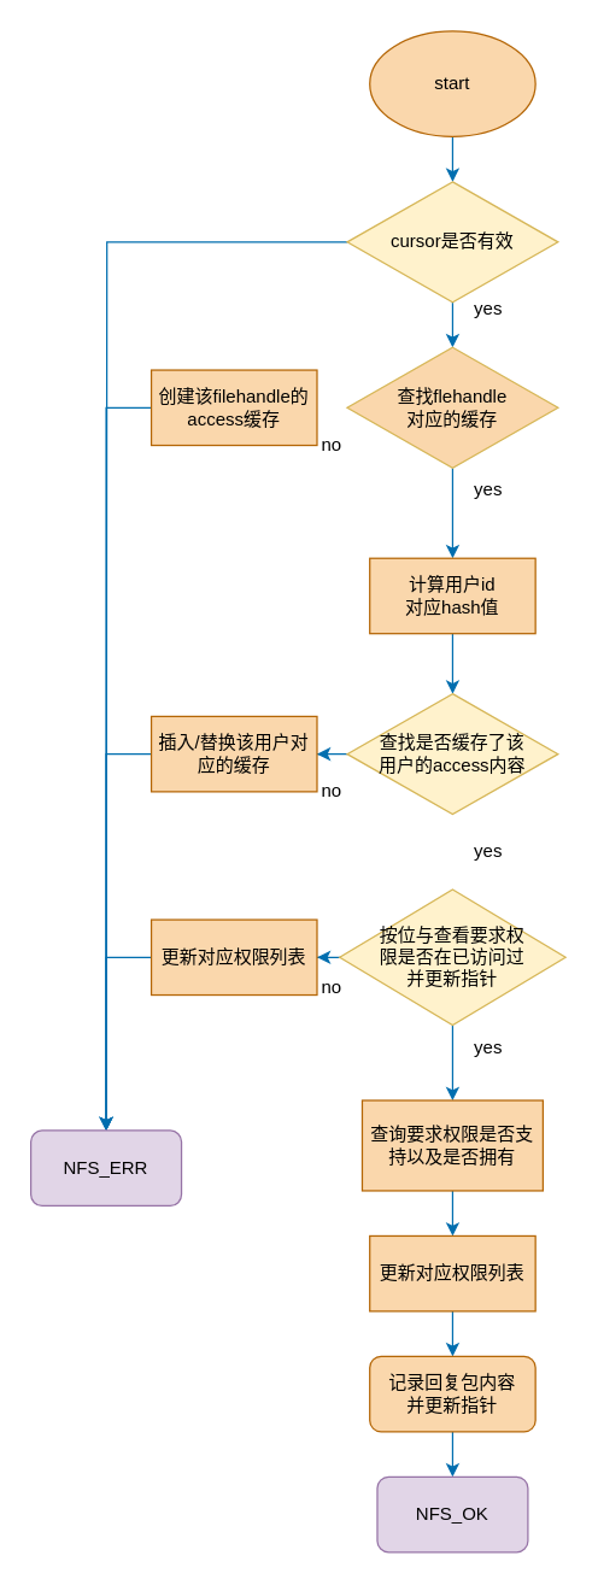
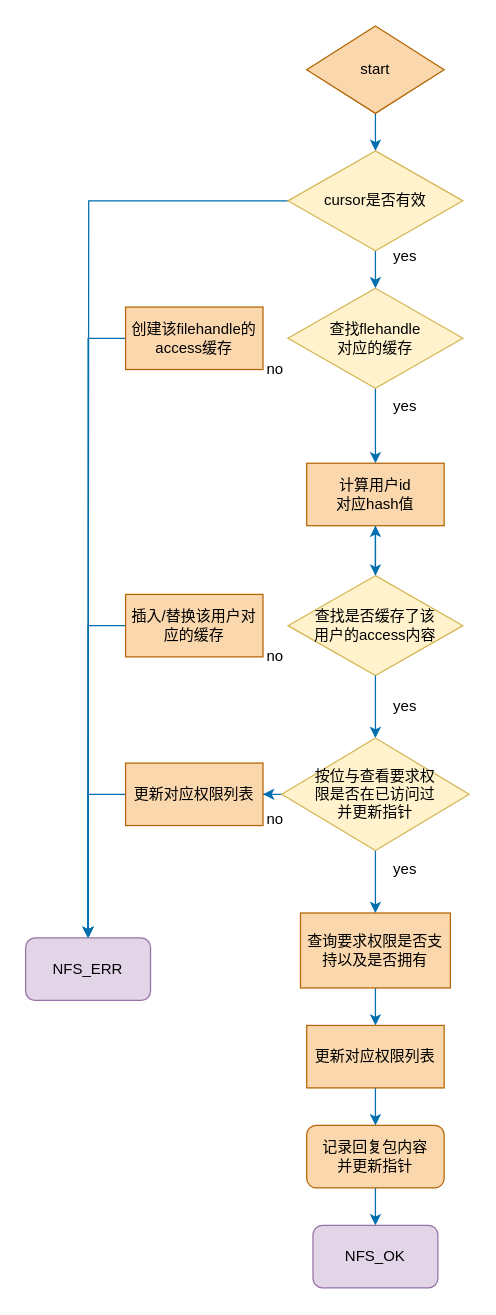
  <mxCell id="0" />
  <mxCell id="1" parent="0" />
  <mxCell id="2" value="Yes" style="rounded=0;html=1;jettySize=auto;orthogonalLoop=1;fontSize=11;endArrow=block;endFill=0;endSize=8;strokeWidth=1;shadow=0;labelBackgroundColor=none;edgeStyle=orthogonalEdgeStyle;" parent="1" edge="1"><mxGeometry y="20" relative="1" as="geometry"><mxPoint as="offset" /><mxPoint x="130" y="180" as="sourcePoint" /></mxGeometry></mxCell>
  <mxCell id="3" value="No" style="edgeStyle=orthogonalEdgeStyle;rounded=0;html=1;jettySize=auto;orthogonalLoop=1;fontSize=11;endArrow=block;endFill=0;endSize=8;strokeWidth=1;shadow=0;labelBackgroundColor=none;" parent="1" edge="1"><mxGeometry y="10" relative="1" as="geometry"><mxPoint as="offset" /><mxPoint x="180" y="140" as="sourcePoint" /></mxGeometry></mxCell>
  <mxCell id="4" value="No" style="rounded=0;html=1;jettySize=auto;orthogonalLoop=1;fontSize=11;endArrow=block;endFill=0;endSize=8;strokeWidth=1;shadow=0;labelBackgroundColor=none;edgeStyle=orthogonalEdgeStyle;" parent="1" edge="1"><mxGeometry x="0.333" y="20" relative="1" as="geometry"><mxPoint as="offset" /><mxPoint x="130" y="300" as="sourcePoint" /></mxGeometry></mxCell>
  <mxCell id="5" value="Yes" style="edgeStyle=orthogonalEdgeStyle;rounded=0;html=1;jettySize=auto;orthogonalLoop=1;fontSize=11;endArrow=block;endFill=0;endSize=8;strokeWidth=1;shadow=0;labelBackgroundColor=none;" parent="1" edge="1"><mxGeometry y="10" relative="1" as="geometry"><mxPoint as="offset" /><mxPoint x="180" y="260" as="sourcePoint" /></mxGeometry></mxCell>
  <mxCell id="6" style="edgeStyle=orthogonalEdgeStyle;rounded=0;orthogonalLoop=1;jettySize=auto;html=1;exitX=0.5;exitY=1;exitDx=0;exitDy=0;fillColor=#1ba1e2;strokeColor=#006EAF;" parent="1" source="7" edge="1"><mxGeometry relative="1" as="geometry"><mxPoint x="300" y="120" as="targetPoint" /></mxGeometry></mxCell>
- <mxCell id="7" value="start" style="ellipse;whiteSpace=wrap;html=1;fillColor=#fad7ac;strokeColor=#b46504;" parent="1" vertex="1"><mxGeometry x="245" y="20" width="110" height="70" as="geometry" /></mxCell>
+ <mxCell id="7" value="start" style="rhombus;whiteSpace=wrap;html=1;fillColor=#fad7ac;strokeColor=#b46504;" parent="1" vertex="1"><mxGeometry x="245" y="20" width="110" height="70" as="geometry" /></mxCell>
  <mxCell id="8" style="edgeStyle=orthogonalEdgeStyle;rounded=0;orthogonalLoop=1;jettySize=auto;html=1;exitX=0.5;exitY=1;exitDx=0;exitDy=0;fillColor=#1ba1e2;strokeColor=#006EAF;" parent="1" source="10" edge="1"><mxGeometry relative="1" as="geometry"><mxPoint x="300" y="230" as="targetPoint" /></mxGeometry></mxCell>
  <mxCell id="9" style="edgeStyle=orthogonalEdgeStyle;rounded=0;orthogonalLoop=1;jettySize=auto;html=1;exitX=0;exitY=0.5;exitDx=0;exitDy=0;fillColor=#1ba1e2;strokeColor=#006EAF;" parent="1" source="10" edge="1"><mxGeometry relative="1" as="geometry"><mxPoint x="70" y="750" as="targetPoint" /></mxGeometry></mxCell>
  <mxCell id="10" value="cursor是否有效" style="rhombus;whiteSpace=wrap;html=1;fillColor=#fff2cc;strokeColor=#d6b656;" parent="1" vertex="1"><mxGeometry x="230" y="120" width="140" height="80" as="geometry" /></mxCell>
  <mxCell id="11" style="edgeStyle=orthogonalEdgeStyle;rounded=0;orthogonalLoop=1;jettySize=auto;html=1;exitX=0.5;exitY=1;exitDx=0;exitDy=0;fillColor=#1ba1e2;strokeColor=#006EAF;" parent="1" source="12" edge="1"><mxGeometry relative="1" as="geometry"><mxPoint x="300" y="370" as="targetPoint" /></mxGeometry></mxCell>
- <mxCell id="12" value="查找flehandle&lt;br&gt;对应的缓存" style="rhombus;whiteSpace=wrap;html=1;fillColor=#fad7ac;strokeColor=#d6b656;" parent="1" vertex="1"><mxGeometry x="230" y="230" width="140" height="80" as="geometry" /></mxCell>
+ <mxCell id="12" value="查找flehandle&lt;br&gt;对应的缓存" style="rhombus;whiteSpace=wrap;html=1;fillColor=#fff2cc;strokeColor=#d6b656;" parent="1" vertex="1"><mxGeometry x="230" y="230" width="140" height="80" as="geometry" /></mxCell>
  <mxCell id="13" value="yes" style="text;html=1;strokeColor=none;fillColor=none;align=center;verticalAlign=middle;whiteSpace=wrap;rounded=0;" parent="1" vertex="1"><mxGeometry x="294" y="190" width="60" height="30" as="geometry" /></mxCell>
  <mxCell id="14" value="yes" style="text;html=1;strokeColor=none;fillColor=none;align=center;verticalAlign=middle;whiteSpace=wrap;rounded=0;" parent="1" vertex="1"><mxGeometry x="294" y="310" width="60" height="30" as="geometry" /></mxCell>
  <mxCell id="15" style="edgeStyle=orthogonalEdgeStyle;rounded=0;orthogonalLoop=1;jettySize=auto;html=1;exitX=0;exitY=0.5;exitDx=0;exitDy=0;entryX=0.5;entryY=0;entryDx=0;entryDy=0;fillColor=#1ba1e2;strokeColor=#006EAF;" parent="1" source="16" target="41" edge="1"><mxGeometry relative="1" as="geometry" /></mxCell>
  <mxCell id="16" value="创建该filehandle的access缓存" style="rounded=0;whiteSpace=wrap;html=1;fillColor=#fad7ac;strokeColor=#b46504;" parent="1" vertex="1"><mxGeometry x="100" y="245" width="110" height="50" as="geometry" /></mxCell>
  <mxCell id="17" value="no" style="text;html=1;strokeColor=none;fillColor=none;align=center;verticalAlign=middle;whiteSpace=wrap;rounded=0;" parent="1" vertex="1"><mxGeometry x="190" y="280" width="60" height="30" as="geometry" /></mxCell>
  <mxCell id="18" style="edgeStyle=orthogonalEdgeStyle;rounded=0;orthogonalLoop=1;jettySize=auto;html=1;exitX=0.5;exitY=1;exitDx=0;exitDy=0;fillColor=#1ba1e2;strokeColor=#006EAF;" parent="1" source="19" edge="1"><mxGeometry relative="1" as="geometry"><mxPoint x="300" y="460" as="targetPoint" /></mxGeometry></mxCell>
  <mxCell id="19" value="计算用户id&lt;br&gt;对应hash值" style="rounded=0;whiteSpace=wrap;html=1;fillColor=#fad7ac;strokeColor=#b46504;" parent="1" vertex="1"><mxGeometry x="245" y="370" width="110" height="50" as="geometry" /></mxCell>
- <mxCell id="20" style="edgeStyle=orthogonalEdgeStyle;rounded=0;orthogonalLoop=1;jettySize=auto;html=1;fillColor=#1ba1e2;strokeColor=#006EAF;" parent="1" source="21" target="23" edge="1"><mxGeometry relative="1" as="geometry" /></mxCell>
+ <mxCell id="20" style="edgeStyle=orthogonalEdgeStyle;rounded=0;orthogonalLoop=1;jettySize=auto;html=1;fillColor=#1ba1e2;strokeColor=#006EAF;" parent="1" source="21" target="19" edge="1"><mxGeometry relative="1" as="geometry" /></mxCell>
  <mxCell id="21" value="查找是否缓存了该&lt;br&gt;用户的access内容" style="rhombus;whiteSpace=wrap;html=1;fillColor=#fff2cc;strokeColor=#d6b656;" parent="1" vertex="1"><mxGeometry x="230" y="460" width="140" height="80" as="geometry" /></mxCell>
  <mxCell id="22" style="edgeStyle=orthogonalEdgeStyle;rounded=0;orthogonalLoop=1;jettySize=auto;html=1;exitX=0;exitY=0.5;exitDx=0;exitDy=0;entryX=0.5;entryY=0;entryDx=0;entryDy=0;fillColor=#1ba1e2;strokeColor=#006EAF;" parent="1" source="23" target="41" edge="1"><mxGeometry relative="1" as="geometry" /></mxCell>
  <mxCell id="23" value="插入/替换该用户对应的缓存" style="rounded=0;whiteSpace=wrap;html=1;fillColor=#fad7ac;strokeColor=#b46504;" parent="1" vertex="1"><mxGeometry x="100" y="475" width="110" height="50" as="geometry" /></mxCell>
  <mxCell id="24" value="yes" style="text;html=1;strokeColor=none;fillColor=none;align=center;verticalAlign=middle;whiteSpace=wrap;rounded=0;" parent="1" vertex="1"><mxGeometry x="294" y="550" width="60" height="30" as="geometry" /></mxCell>
  <mxCell id="25" style="edgeStyle=orthogonalEdgeStyle;rounded=0;orthogonalLoop=1;jettySize=auto;html=1;exitX=0.5;exitY=1;exitDx=0;exitDy=0;fillColor=#1ba1e2;strokeColor=#006EAF;" parent="1" source="29" edge="1"><mxGeometry relative="1" as="geometry"><mxPoint x="300" y="730" as="targetPoint" /></mxGeometry></mxCell>
  <mxCell id="26" value="no" style="text;html=1;strokeColor=none;fillColor=none;align=center;verticalAlign=middle;whiteSpace=wrap;rounded=0;" parent="1" vertex="1"><mxGeometry x="190" y="510" width="60" height="30" as="geometry" /></mxCell>
+ <mxCell id="27" value="" style="edgeStyle=orthogonalEdgeStyle;rounded=0;orthogonalLoop=1;jettySize=auto;html=1;exitX=0.5;exitY=1;exitDx=0;exitDy=0;fillColor=#1ba1e2;strokeColor=#006EAF;" parent="1" source="21" target="29" edge="1"><mxGeometry relative="1" as="geometry"><mxPoint x="300" y="620" as="targetPoint" /><mxPoint x="300" y="540" as="sourcePoint" /></mxGeometry></mxCell>
  <mxCell id="28" style="edgeStyle=orthogonalEdgeStyle;rounded=0;orthogonalLoop=1;jettySize=auto;html=1;exitX=0;exitY=0.5;exitDx=0;exitDy=0;fillColor=#1ba1e2;strokeColor=#006EAF;" parent="1" source="29" target="31" edge="1"><mxGeometry relative="1" as="geometry" /></mxCell>
  <mxCell id="29" value="按位与查看要求权&lt;br&gt;限是否在已访问过&lt;br&gt;并更新指针" style="rhombus;whiteSpace=wrap;html=1;fillColor=#fff2cc;strokeColor=#d6b656;" parent="1" vertex="1"><mxGeometry x="225" y="590" width="150" height="90" as="geometry" /></mxCell>
  <mxCell id="30" style="edgeStyle=orthogonalEdgeStyle;rounded=0;orthogonalLoop=1;jettySize=auto;html=1;exitX=0;exitY=0.5;exitDx=0;exitDy=0;entryX=0.5;entryY=0;entryDx=0;entryDy=0;fillColor=#1ba1e2;strokeColor=#006EAF;" parent="1" source="31" target="41" edge="1"><mxGeometry relative="1" as="geometry" /></mxCell>
  <mxCell id="31" value="更新对应权限列表" style="rounded=0;whiteSpace=wrap;html=1;fillColor=#fad7ac;strokeColor=#b46504;" parent="1" vertex="1"><mxGeometry x="100" y="610" width="110" height="50" as="geometry" /></mxCell>
  <mxCell id="32" value="no" style="text;html=1;strokeColor=none;fillColor=none;align=center;verticalAlign=middle;whiteSpace=wrap;rounded=0;" parent="1" vertex="1"><mxGeometry x="190" y="640" width="60" height="30" as="geometry" /></mxCell>
  <mxCell id="33" style="edgeStyle=orthogonalEdgeStyle;rounded=0;orthogonalLoop=1;jettySize=auto;html=1;exitX=0.5;exitY=1;exitDx=0;exitDy=0;entryX=0.5;entryY=0;entryDx=0;entryDy=0;fillColor=#1ba1e2;strokeColor=#006EAF;" parent="1" source="34" target="37" edge="1"><mxGeometry relative="1" as="geometry" /></mxCell>
  <mxCell id="34" value="查询要求权限是否支持以及是否拥有" style="rounded=0;whiteSpace=wrap;html=1;fillColor=#fad7ac;strokeColor=#b46504;" parent="1" vertex="1"><mxGeometry x="240" y="730" width="120" height="60" as="geometry" /></mxCell>
  <mxCell id="35" value="yes" style="text;html=1;strokeColor=none;fillColor=none;align=center;verticalAlign=middle;whiteSpace=wrap;rounded=0;" parent="1" vertex="1"><mxGeometry x="294" y="680" width="60" height="30" as="geometry" /></mxCell>
  <mxCell id="36" style="edgeStyle=orthogonalEdgeStyle;rounded=0;orthogonalLoop=1;jettySize=auto;html=1;exitX=0.5;exitY=1;exitDx=0;exitDy=0;entryX=0.5;entryY=0;entryDx=0;entryDy=0;fillColor=#1ba1e2;strokeColor=#006EAF;" parent="1" source="37" target="39" edge="1"><mxGeometry relative="1" as="geometry" /></mxCell>
  <mxCell id="37" value="更新对应权限列表" style="rounded=0;whiteSpace=wrap;html=1;fillColor=#fad7ac;strokeColor=#b46504;" parent="1" vertex="1"><mxGeometry x="245" y="820" width="110" height="50" as="geometry" /></mxCell>
  <mxCell id="38" style="edgeStyle=orthogonalEdgeStyle;rounded=0;orthogonalLoop=1;jettySize=auto;html=1;exitX=0.5;exitY=1;exitDx=0;exitDy=0;fillColor=#1ba1e2;strokeColor=#006EAF;" parent="1" source="39" edge="1"><mxGeometry relative="1" as="geometry"><mxPoint x="300" y="980" as="targetPoint" /></mxGeometry></mxCell>
  <mxCell id="39" value="记录回复包内容&lt;br&gt;并更新指针" style="whiteSpace=wrap;html=1;fillColor=#fad7ac;strokeColor=#b46504;rounded=1;" parent="1" vertex="1"><mxGeometry x="245" y="900" width="110" height="50" as="geometry" /></mxCell>
  <mxCell id="40" value="NFS_OK" style="rounded=1;whiteSpace=wrap;html=1;fillColor=#e1d5e7;strokeColor=#9673a6;" parent="1" vertex="1"><mxGeometry x="250" y="980" width="100" height="50" as="geometry" /></mxCell>
  <mxCell id="41" value="NFS_ERR" style="rounded=1;whiteSpace=wrap;html=1;fillColor=#e1d5e7;strokeColor=#9673a6;" parent="1" vertex="1"><mxGeometry x="20" y="750" width="100" height="50" as="geometry" /></mxCell>
